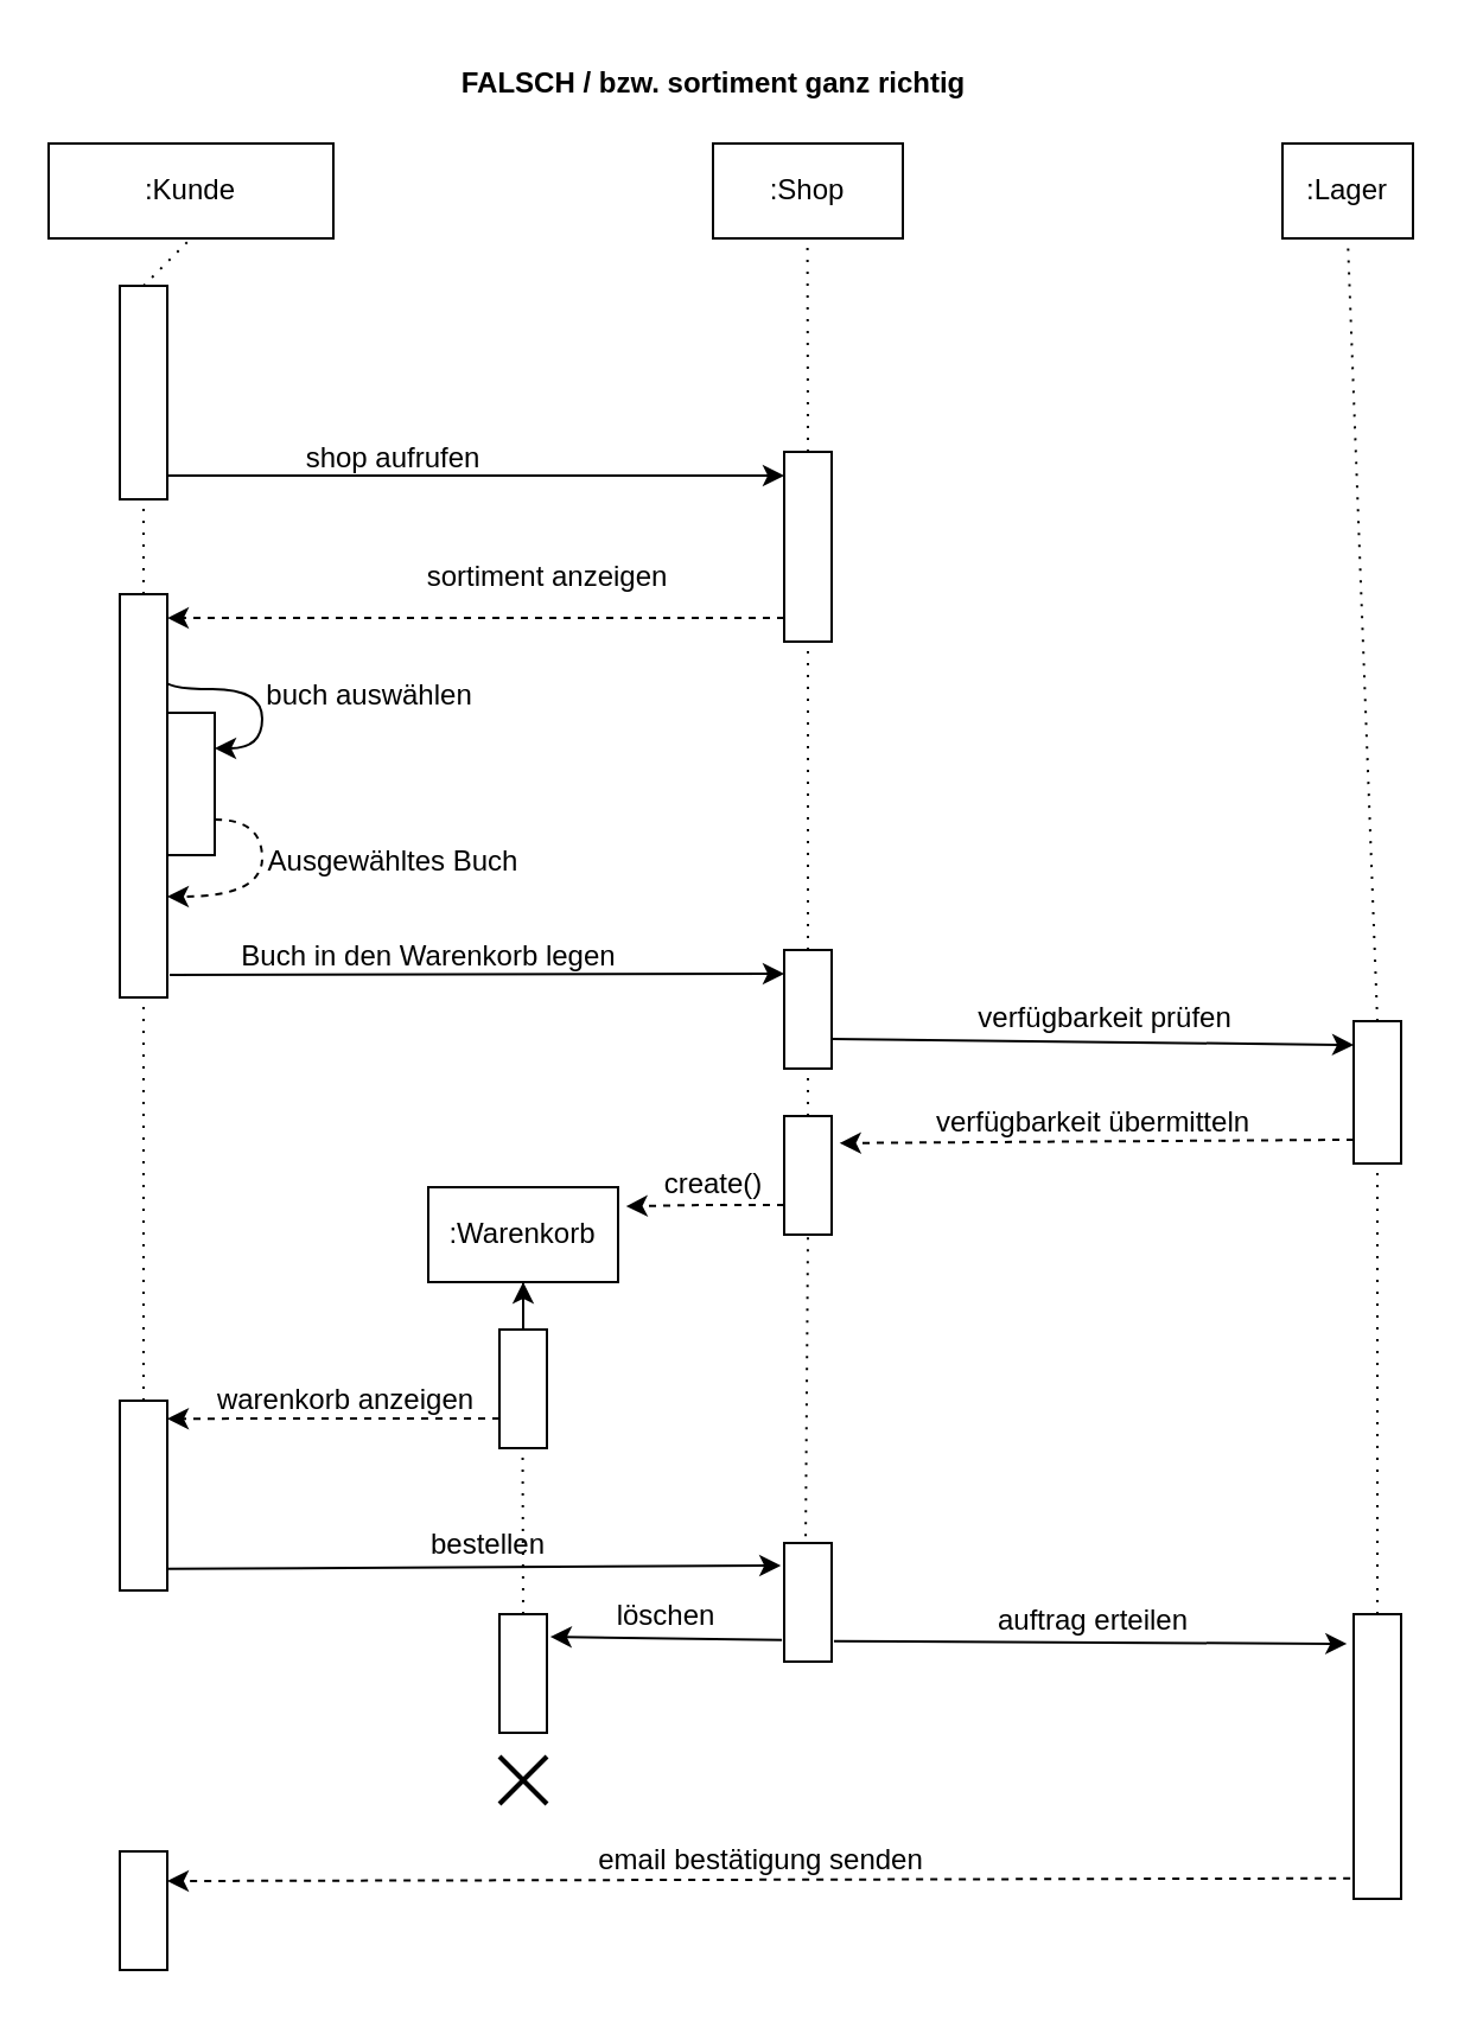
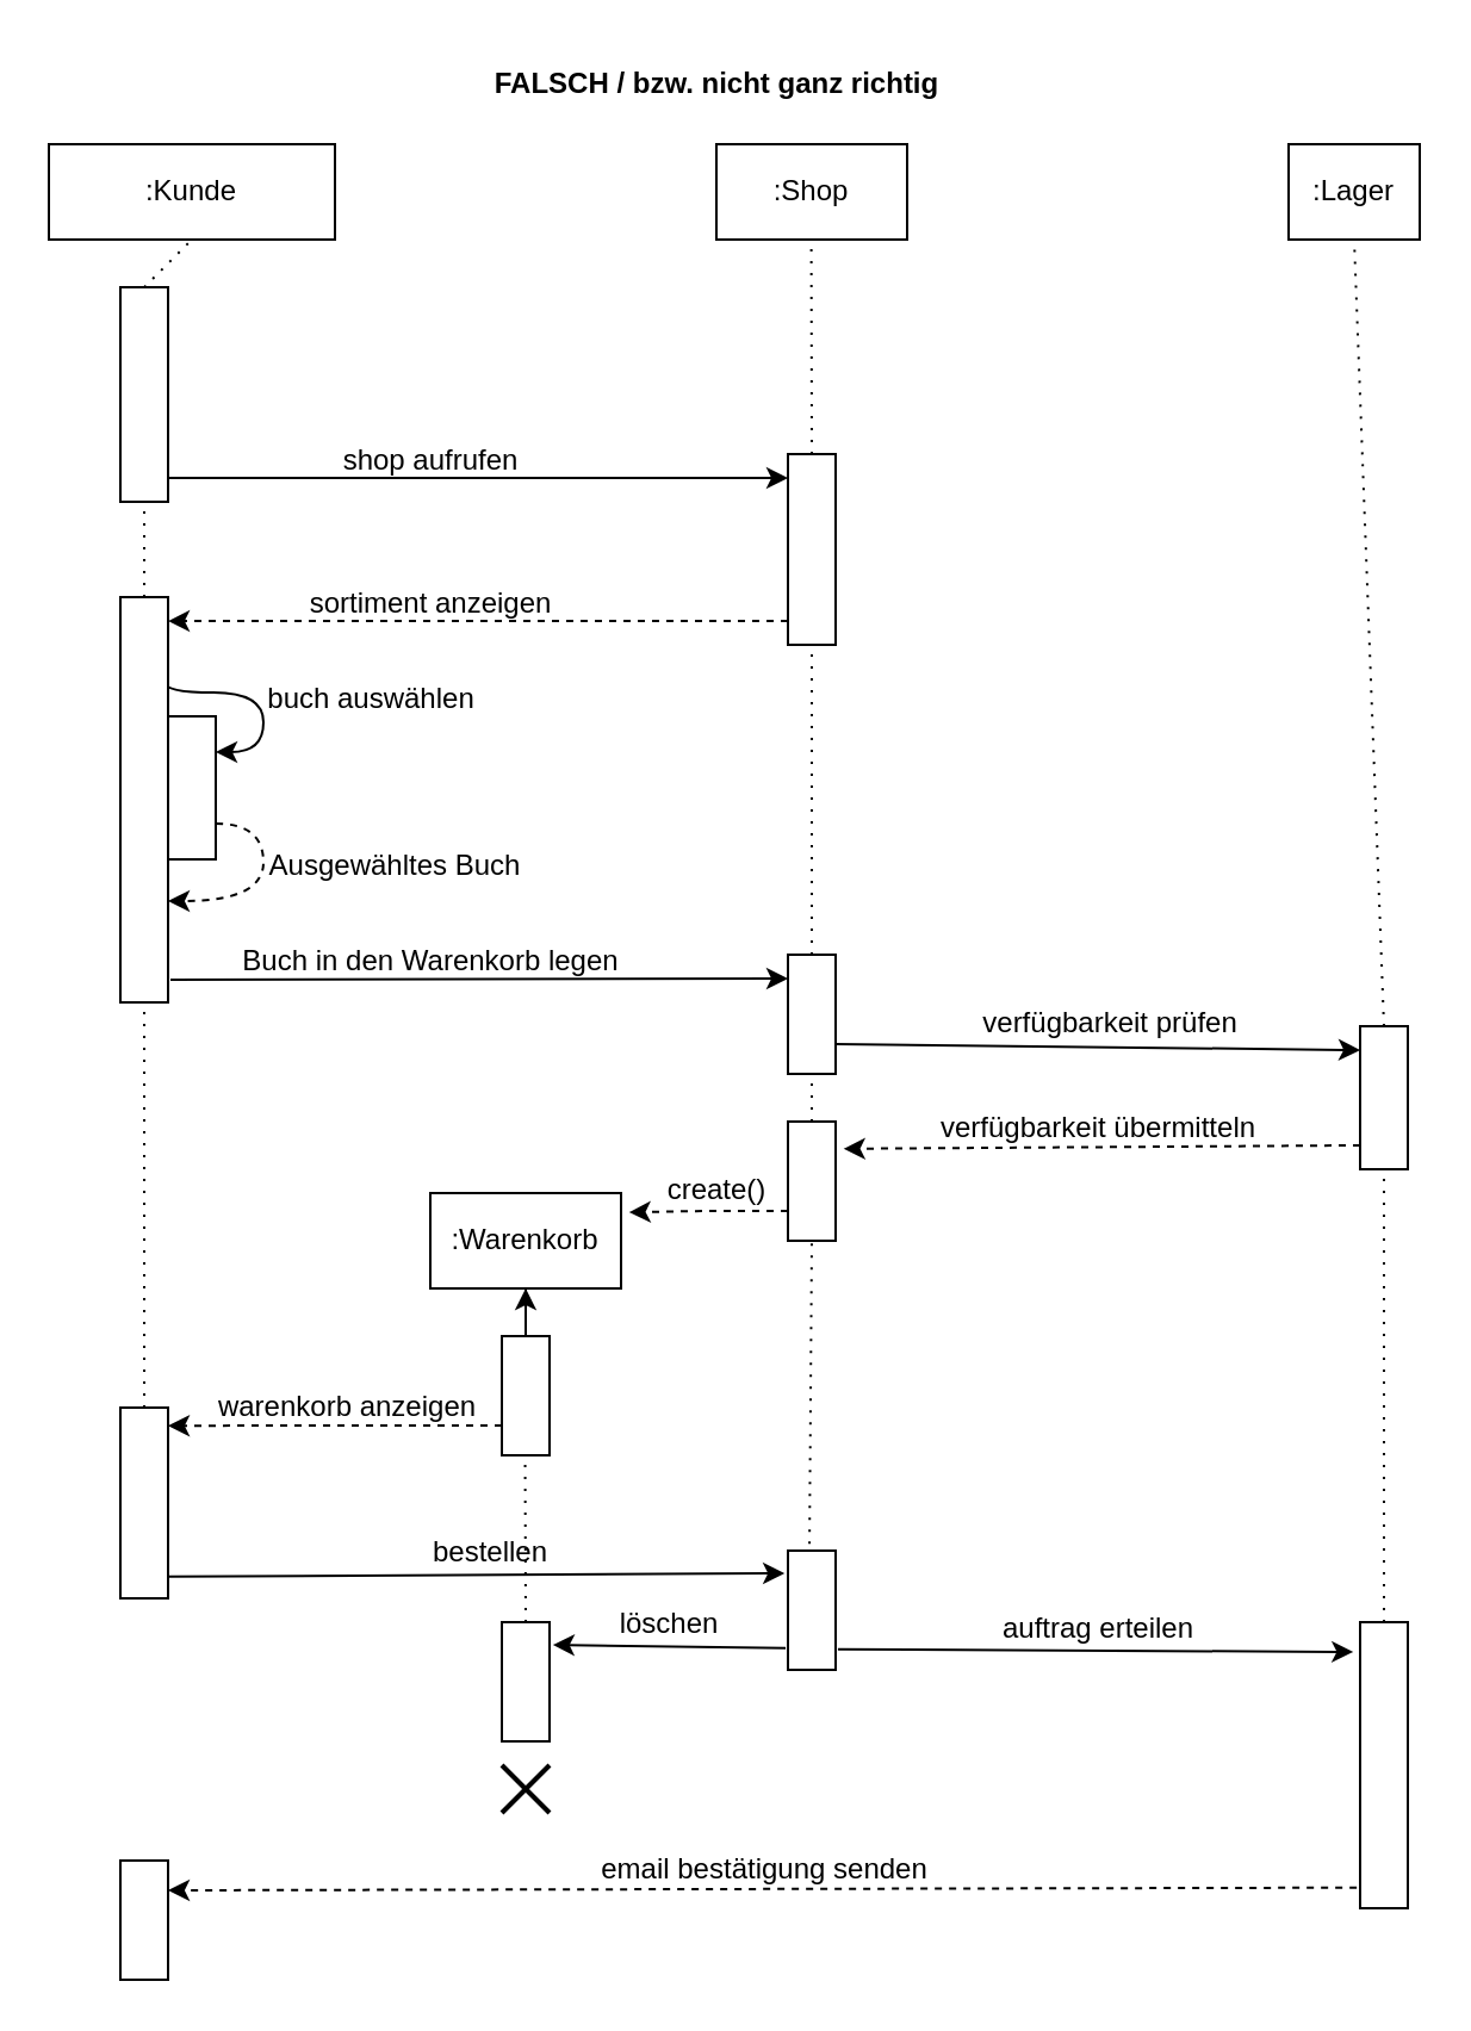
  <mxCell id="0" />
  <mxCell id="1" parent="0" />
  <mxCell id="2" value=":Kunde" style="rounded=0;whiteSpace=wrap;html=1;" parent="1" vertex="1"><mxGeometry x="20" y="60" width="120" height="40" as="geometry" /></mxCell>
  <mxCell id="3" value="" style="endArrow=none;dashed=1;html=1;rounded=0;entryX=0.5;entryY=1;entryDx=0;entryDy=0;dashPattern=1 4;" parent="1" target="2" edge="1"><mxGeometry width="50" height="50" relative="1" as="geometry"><mxPoint x="60" y="120" as="sourcePoint" /><mxPoint x="100" y="130" as="targetPoint" /></mxGeometry></mxCell>
  <mxCell id="4" value="" style="rounded=0;whiteSpace=wrap;html=1;" parent="1" vertex="1"><mxGeometry x="50" y="120" width="20" height="90" as="geometry" /></mxCell>
  <mxCell id="5" value=":Shop" style="rounded=0;whiteSpace=wrap;html=1;" parent="1" vertex="1"><mxGeometry x="300" y="60" width="80" height="40" as="geometry" /></mxCell>
  <mxCell id="6" value="" style="endArrow=none;dashed=1;html=1;rounded=0;entryX=0.5;entryY=1;entryDx=0;entryDy=0;exitX=0.5;exitY=0;exitDx=0;exitDy=0;dashPattern=1 4;" parent="1" source="7" edge="1"><mxGeometry width="50" height="50" relative="1" as="geometry"><mxPoint x="340" y="120" as="sourcePoint" /><mxPoint x="339.8" y="100" as="targetPoint" /></mxGeometry></mxCell>
  <mxCell id="7" value="" style="rounded=0;whiteSpace=wrap;html=1;" parent="1" vertex="1"><mxGeometry x="330" y="190" width="20" height="80" as="geometry" /></mxCell>
  <mxCell id="8" value="" style="endArrow=classic;html=1;rounded=0;entryX=0;entryY=0.125;entryDx=0;entryDy=0;entryPerimeter=0;" parent="1" target="7" edge="1"><mxGeometry width="50" height="50" relative="1" as="geometry"><mxPoint x="70" y="200" as="sourcePoint" /><mxPoint x="250" y="200" as="targetPoint" /></mxGeometry></mxCell>
  <mxCell id="9" value="" style="endArrow=classic;html=1;rounded=0;exitX=0;exitY=0.875;exitDx=0;exitDy=0;exitPerimeter=0;dashed=1;entryX=1;entryY=0.059;entryDx=0;entryDy=0;entryPerimeter=0;" parent="1" source="7" target="11" edge="1"><mxGeometry width="50" height="50" relative="1" as="geometry"><mxPoint x="250" y="230" as="sourcePoint" /><mxPoint x="90" y="260" as="targetPoint" /></mxGeometry></mxCell>
  <mxCell id="10" style="edgeStyle=orthogonalEdgeStyle;rounded=0;orthogonalLoop=1;jettySize=auto;html=1;exitX=0.91;exitY=0.207;exitDx=0;exitDy=0;entryX=1;entryY=0.25;entryDx=0;entryDy=0;curved=1;exitPerimeter=0;" parent="1" source="11" target="15" edge="1"><mxGeometry relative="1" as="geometry"><Array as="points"><mxPoint x="68" y="290" /><mxPoint x="110" y="290" /><mxPoint x="110" y="315" /></Array></mxGeometry></mxCell>
  <mxCell id="11" value="" style="rounded=0;whiteSpace=wrap;html=1;" parent="1" vertex="1"><mxGeometry x="50" y="250" width="20" height="170" as="geometry" /></mxCell>
- <mxCell id="12" value="shop aufrufen" style="text;html=1;align=center;verticalAlign=middle;resizable=0;points=[];autosize=1;strokeColor=none;fillColor=none;" parent="1" vertex="1"><mxGeometry x="115" y="178" width="100" height="30" as="geometry" /></mxCell>
- <mxCell id="13" value="sortiment anzeigen" style="text;html=1;align=center;verticalAlign=middle;resizable=0;points=[];autosize=1;strokeColor=none;fillColor=none;" parent="1" vertex="1"><mxGeometry x="170" y="228" width="120" height="30" as="geometry" /></mxCell>
+ <mxCell id="12" value="shop aufrufen" style="text;html=1;align=center;verticalAlign=middle;resizable=0;points=[];autosize=1;strokeColor=none;fillColor=none;" parent="1" vertex="1"><mxGeometry x="130" y="178" width="100" height="30" as="geometry" /></mxCell>
+ <mxCell id="13" value="sortiment anzeigen" style="text;html=1;align=center;verticalAlign=middle;resizable=0;points=[];autosize=1;strokeColor=none;fillColor=none;" parent="1" vertex="1"><mxGeometry x="120" y="238" width="120" height="30" as="geometry" /></mxCell>
  <mxCell id="14" style="edgeStyle=orthogonalEdgeStyle;rounded=0;orthogonalLoop=1;jettySize=auto;html=1;exitX=1;exitY=0.75;exitDx=0;exitDy=0;entryX=1;entryY=0.75;entryDx=0;entryDy=0;curved=1;dashed=1;" parent="1" source="15" target="11" edge="1"><mxGeometry relative="1" as="geometry"><Array as="points"><mxPoint x="110" y="345" /><mxPoint x="110" y="378" /></Array></mxGeometry></mxCell>
  <mxCell id="15" value="" style="rounded=0;whiteSpace=wrap;html=1;" parent="1" vertex="1"><mxGeometry x="70" y="300" width="20" height="60" as="geometry" /></mxCell>
  <mxCell id="16" value="buch auswählen" style="text;html=1;align=center;verticalAlign=middle;resizable=0;points=[];autosize=1;strokeColor=none;fillColor=none;" parent="1" vertex="1"><mxGeometry x="100" y="278" width="110" height="30" as="geometry" /></mxCell>
  <mxCell id="17" value="Ausgewähltes Buch" style="text;html=1;align=center;verticalAlign=middle;resizable=0;points=[];autosize=1;strokeColor=none;fillColor=none;" parent="1" vertex="1"><mxGeometry x="100" y="348" width="130" height="30" as="geometry" /></mxCell>
  <mxCell id="18" value="" style="endArrow=classic;html=1;rounded=0;exitX=1.05;exitY=0.944;exitDx=0;exitDy=0;exitPerimeter=0;entryX=0;entryY=0.2;entryDx=0;entryDy=0;entryPerimeter=0;" parent="1" source="11" target="19" edge="1"><mxGeometry width="50" height="50" relative="1" as="geometry"><mxPoint x="170" y="440" as="sourcePoint" /><mxPoint x="280" y="410" as="targetPoint" /></mxGeometry></mxCell>
  <mxCell id="19" value="" style="rounded=0;whiteSpace=wrap;html=1;" parent="1" vertex="1"><mxGeometry x="330" y="400" width="20" height="50" as="geometry" /></mxCell>
  <mxCell id="20" value="Buch in den Warenkorb legen" style="text;html=1;align=center;verticalAlign=middle;resizable=0;points=[];autosize=1;strokeColor=none;fillColor=none;" parent="1" vertex="1"><mxGeometry x="90" y="388" width="180" height="30" as="geometry" /></mxCell>
  <mxCell id="21" value="" style="endArrow=none;dashed=1;html=1;rounded=0;entryX=0.5;entryY=1;entryDx=0;entryDy=0;exitX=0.5;exitY=0;exitDx=0;exitDy=0;dashPattern=1 4;" parent="1" source="19" target="7" edge="1"><mxGeometry width="50" height="50" relative="1" as="geometry"><mxPoint x="410.2" y="368" as="sourcePoint" /><mxPoint x="410" y="278" as="targetPoint" /></mxGeometry></mxCell>
  <mxCell id="22" value=":Lager" style="rounded=0;whiteSpace=wrap;html=1;" parent="1" vertex="1"><mxGeometry x="540" y="60" width="55" height="40" as="geometry" /></mxCell>
  <mxCell id="23" value="" style="endArrow=none;dashed=1;html=1;rounded=0;entryX=0.5;entryY=1;entryDx=0;entryDy=0;dashPattern=1 4;exitX=0.5;exitY=0;exitDx=0;exitDy=0;" parent="1" source="24" target="22" edge="1"><mxGeometry width="50" height="50" relative="1" as="geometry"><mxPoint x="580" y="330" as="sourcePoint" /><mxPoint x="579.76" y="140" as="targetPoint" /></mxGeometry></mxCell>
  <mxCell id="24" value="" style="rounded=0;whiteSpace=wrap;html=1;" parent="1" vertex="1"><mxGeometry x="570" y="430" width="20" height="60" as="geometry" /></mxCell>
  <mxCell id="25" value="verfügbarkeit prüfen" style="text;html=1;align=center;verticalAlign=middle;resizable=0;points=[];autosize=1;strokeColor=none;fillColor=none;" parent="1" vertex="1"><mxGeometry x="400" y="414" width="130" height="30" as="geometry" /></mxCell>
  <mxCell id="26" value="" style="rounded=0;whiteSpace=wrap;html=1;" parent="1" vertex="1"><mxGeometry x="330" y="470" width="20" height="50" as="geometry" /></mxCell>
  <mxCell id="27" value="" style="endArrow=classic;html=1;rounded=0;entryX=0;entryY=0.167;entryDx=0;entryDy=0;entryPerimeter=0;exitX=1;exitY=0.75;exitDx=0;exitDy=0;" parent="1" source="19" target="24" edge="1"><mxGeometry width="50" height="50" relative="1" as="geometry"><mxPoint x="370" y="440" as="sourcePoint" /><mxPoint x="480" y="500" as="targetPoint" /></mxGeometry></mxCell>
  <mxCell id="28" value="" style="endArrow=classic;html=1;rounded=0;exitX=0;exitY=0.833;exitDx=0;exitDy=0;exitPerimeter=0;entryX=1.167;entryY=0.228;entryDx=0;entryDy=0;entryPerimeter=0;dashed=1;" parent="1" source="24" target="26" edge="1"><mxGeometry width="50" height="50" relative="1" as="geometry"><mxPoint x="560" y="480" as="sourcePoint" /><mxPoint x="360" y="480" as="targetPoint" /></mxGeometry></mxCell>
  <mxCell id="29" value="verfügbarkeit übermitteln" style="text;html=1;align=center;verticalAlign=middle;resizable=0;points=[];autosize=1;strokeColor=none;fillColor=none;" parent="1" vertex="1"><mxGeometry x="380" y="458" width="160" height="30" as="geometry" /></mxCell>
  <mxCell id="30" value=":Warenkorb" style="rounded=0;whiteSpace=wrap;html=1;" parent="1" vertex="1"><mxGeometry x="180" y="500" width="80" height="40" as="geometry" /></mxCell>
  <mxCell id="31" style="edgeStyle=orthogonalEdgeStyle;rounded=0;orthogonalLoop=1;jettySize=auto;html=1;exitX=0;exitY=0.75;exitDx=0;exitDy=0;entryX=1.042;entryY=0.201;entryDx=0;entryDy=0;entryPerimeter=0;dashed=1;" parent="1" source="26" target="30" edge="1"><mxGeometry relative="1" as="geometry" /></mxCell>
  <mxCell id="32" value="create()" style="text;html=1;align=center;verticalAlign=middle;resizable=0;points=[];autosize=1;strokeColor=none;fillColor=none;" parent="1" vertex="1"><mxGeometry x="270" y="484" width="60" height="30" as="geometry" /></mxCell>
  <mxCell id="33" value="" style="endArrow=none;dashed=1;html=1;rounded=0;exitX=0.5;exitY=0;exitDx=0;exitDy=0;dashPattern=1 4;entryX=0.5;entryY=1;entryDx=0;entryDy=0;" parent="1" source="26" target="19" edge="1"><mxGeometry width="50" height="50" relative="1" as="geometry"><mxPoint x="379.52" y="414" as="sourcePoint" /><mxPoint x="290" y="470" as="targetPoint" /></mxGeometry></mxCell>
  <mxCell id="34" value="" style="endArrow=none;dashed=1;html=1;rounded=0;entryX=0.5;entryY=1;entryDx=0;entryDy=0;exitX=0.5;exitY=0;exitDx=0;exitDy=0;dashPattern=1 4;" parent="1" source="11" target="4" edge="1"><mxGeometry width="50" height="50" relative="1" as="geometry"><mxPoint x="310" y="200" as="sourcePoint" /><mxPoint x="309.8" y="110" as="targetPoint" /></mxGeometry></mxCell>
  <mxCell id="35" value="" style="endArrow=none;dashed=1;html=1;rounded=0;exitX=0.5;exitY=1;exitDx=0;exitDy=0;dashPattern=1 4;" parent="1" source="30" edge="1"><mxGeometry width="50" height="50" relative="1" as="geometry"><mxPoint x="350" y="480" as="sourcePoint" /><mxPoint x="220" y="560" as="targetPoint" /></mxGeometry></mxCell>
  <mxCell id="36" value="" style="edgeStyle=orthogonalEdgeStyle;rounded=0;orthogonalLoop=1;jettySize=auto;html=1;" parent="1" source="37" target="30" edge="1"><mxGeometry relative="1" as="geometry" /></mxCell>
  <mxCell id="37" value="" style="rounded=0;whiteSpace=wrap;html=1;" parent="1" vertex="1"><mxGeometry x="210" y="560" width="20" height="50" as="geometry" /></mxCell>
  <mxCell id="38" value="warenkorb anzeigen" style="text;html=1;align=center;verticalAlign=middle;resizable=0;points=[];autosize=1;strokeColor=none;fillColor=none;" parent="1" vertex="1"><mxGeometry x="80" y="575" width="130" height="30" as="geometry" /></mxCell>
  <mxCell id="39" value="" style="rounded=0;whiteSpace=wrap;html=1;" parent="1" vertex="1"><mxGeometry x="50" y="590" width="20" height="80" as="geometry" /></mxCell>
  <mxCell id="40" style="edgeStyle=orthogonalEdgeStyle;rounded=0;orthogonalLoop=1;jettySize=auto;html=1;exitX=0;exitY=0.75;exitDx=0;exitDy=0;entryX=1;entryY=0.095;entryDx=0;entryDy=0;entryPerimeter=0;dashed=1;" parent="1" source="37" target="39" edge="1"><mxGeometry relative="1" as="geometry" /></mxCell>
  <mxCell id="41" value="" style="endArrow=none;dashed=1;html=1;rounded=0;entryX=0.5;entryY=1;entryDx=0;entryDy=0;exitX=0.5;exitY=0;exitDx=0;exitDy=0;dashPattern=1 4;" parent="1" source="39" target="11" edge="1"><mxGeometry width="50" height="50" relative="1" as="geometry"><mxPoint x="99.52" y="560" as="sourcePoint" /><mxPoint x="99.52" y="430" as="targetPoint" /></mxGeometry></mxCell>
  <mxCell id="42" value="" style="rounded=0;whiteSpace=wrap;html=1;" parent="1" vertex="1"><mxGeometry x="330" y="650" width="20" height="50" as="geometry" /></mxCell>
  <mxCell id="43" value="" style="endArrow=classic;html=1;rounded=0;entryX=-0.071;entryY=0.19;entryDx=0;entryDy=0;entryPerimeter=0;exitX=1;exitY=0.886;exitDx=0;exitDy=0;exitPerimeter=0;" parent="1" source="39" target="42" edge="1"><mxGeometry width="50" height="50" relative="1" as="geometry"><mxPoint x="90" y="660" as="sourcePoint" /><mxPoint x="300" y="660" as="targetPoint" /></mxGeometry></mxCell>
  <mxCell id="44" value="bestellen" style="text;html=1;align=center;verticalAlign=middle;resizable=0;points=[];autosize=1;strokeColor=none;fillColor=none;" parent="1" vertex="1"><mxGeometry x="170" y="636" width="70" height="30" as="geometry" /></mxCell>
  <mxCell id="45" value="" style="endArrow=none;dashed=1;html=1;rounded=0;entryX=0.5;entryY=1;entryDx=0;entryDy=0;dashPattern=1 4;" parent="1" edge="1"><mxGeometry width="50" height="50" relative="1" as="geometry"><mxPoint x="220" y="680" as="sourcePoint" /><mxPoint x="219.76" y="610" as="targetPoint" /></mxGeometry></mxCell>
  <mxCell id="46" value="" style="endArrow=none;dashed=1;html=1;rounded=0;dashPattern=1 4;entryX=0.5;entryY=1;entryDx=0;entryDy=0;exitX=0.452;exitY=-0.058;exitDx=0;exitDy=0;exitPerimeter=0;" parent="1" source="42" target="26" edge="1"><mxGeometry width="50" height="50" relative="1" as="geometry"><mxPoint x="340" y="620" as="sourcePoint" /><mxPoint x="340" y="550" as="targetPoint" /></mxGeometry></mxCell>
  <mxCell id="47" value="" style="rounded=0;whiteSpace=wrap;html=1;" parent="1" vertex="1"><mxGeometry x="210" y="680" width="20" height="50" as="geometry" /></mxCell>
  <mxCell id="48" value="" style="endArrow=classic;html=1;rounded=0;entryX=1.071;entryY=0.19;entryDx=0;entryDy=0;entryPerimeter=0;exitX=-0.048;exitY=0.818;exitDx=0;exitDy=0;exitPerimeter=0;" parent="1" source="42" target="47" edge="1"><mxGeometry width="50" height="50" relative="1" as="geometry"><mxPoint x="320" y="690" as="sourcePoint" /><mxPoint x="250" y="690" as="targetPoint" /></mxGeometry></mxCell>
  <mxCell id="49" value="löschen" style="text;html=1;align=center;verticalAlign=middle;resizable=0;points=[];autosize=1;strokeColor=none;fillColor=none;" parent="1" vertex="1"><mxGeometry x="250" y="666" width="60" height="30" as="geometry" /></mxCell>
  <mxCell id="50" value="" style="endArrow=none;html=1;rounded=0;strokeWidth=2;" parent="1" edge="1"><mxGeometry width="50" height="50" relative="1" as="geometry"><mxPoint x="210" y="760" as="sourcePoint" /><mxPoint x="230" y="740" as="targetPoint" /></mxGeometry></mxCell>
  <mxCell id="51" value="" style="endArrow=none;html=1;rounded=0;strokeWidth=2;" parent="1" edge="1"><mxGeometry width="50" height="50" relative="1" as="geometry"><mxPoint x="230" y="760" as="sourcePoint" /><mxPoint x="210" y="740" as="targetPoint" /></mxGeometry></mxCell>
  <mxCell id="52" value="" style="rounded=0;whiteSpace=wrap;html=1;" parent="1" vertex="1"><mxGeometry x="570" y="680" width="20" height="120" as="geometry" /></mxCell>
  <mxCell id="53" value="" style="endArrow=classic;html=1;rounded=0;exitX=1.048;exitY=0.828;exitDx=0;exitDy=0;exitPerimeter=0;entryX=-0.143;entryY=0.104;entryDx=0;entryDy=0;entryPerimeter=0;" parent="1" source="42" target="52" edge="1"><mxGeometry width="50" height="50" relative="1" as="geometry"><mxPoint x="370" y="690" as="sourcePoint" /><mxPoint x="550" y="690" as="targetPoint" /></mxGeometry></mxCell>
  <mxCell id="54" value="auftrag erteilen" style="text;html=1;align=center;verticalAlign=middle;resizable=0;points=[];autosize=1;strokeColor=none;fillColor=none;" parent="1" vertex="1"><mxGeometry x="410" y="668" width="100" height="30" as="geometry" /></mxCell>
  <mxCell id="55" value="" style="rounded=0;whiteSpace=wrap;html=1;" parent="1" vertex="1"><mxGeometry x="50" y="780" width="20" height="50" as="geometry" /></mxCell>
  <mxCell id="56" value="" style="endArrow=classic;html=1;rounded=0;entryX=1;entryY=0.25;entryDx=0;entryDy=0;exitX=-0.071;exitY=0.928;exitDx=0;exitDy=0;exitPerimeter=0;dashed=1;" parent="1" source="52" target="55" edge="1"><mxGeometry width="50" height="50" relative="1" as="geometry"><mxPoint x="560" y="790" as="sourcePoint" /><mxPoint x="310" y="710" as="targetPoint" /></mxGeometry></mxCell>
  <mxCell id="57" value="email bestätigung senden" style="text;html=1;align=center;verticalAlign=middle;resizable=0;points=[];autosize=1;strokeColor=none;fillColor=none;" parent="1" vertex="1"><mxGeometry x="240" y="769" width="160" height="30" as="geometry" /></mxCell>
  <mxCell id="58" value="" style="endArrow=none;dashed=1;html=1;rounded=0;dashPattern=1 4;entryX=0.5;entryY=1;entryDx=0;entryDy=0;exitX=0.5;exitY=0;exitDx=0;exitDy=0;" parent="1" source="52" target="24" edge="1"><mxGeometry width="50" height="50" relative="1" as="geometry"><mxPoint x="580" y="640" as="sourcePoint" /><mxPoint x="580" y="510" as="targetPoint" /></mxGeometry></mxCell>
- <mxCell id="59" value="&lt;b&gt;&lt;span style=&quot;color: light-dark(rgb(0, 0, 0), rgb(255, 0, 0));&quot;&gt;FALSCH / bzw. sortiment ganz richtig&lt;/span&gt;&lt;/b&gt;" style="text;html=1;align=center;verticalAlign=middle;whiteSpace=wrap;rounded=0;" vertex="1" parent="1"><mxGeometry x="147.5" width="305" height="30" as="geometry" y="20" /></mxCell>
+ <mxCell id="59" value="&lt;b&gt;&lt;span style=&quot;color: light-dark(rgb(0, 0, 0), rgb(255, 0, 0));&quot;&gt;FALSCH / bzw. nicht ganz richtig&lt;/span&gt;&lt;/b&gt;" style="text;html=1;align=center;verticalAlign=middle;whiteSpace=wrap;rounded=0;" vertex="1" parent="1"><mxGeometry x="147.5" width="305" height="30" as="geometry" y="20" /></mxCell>
